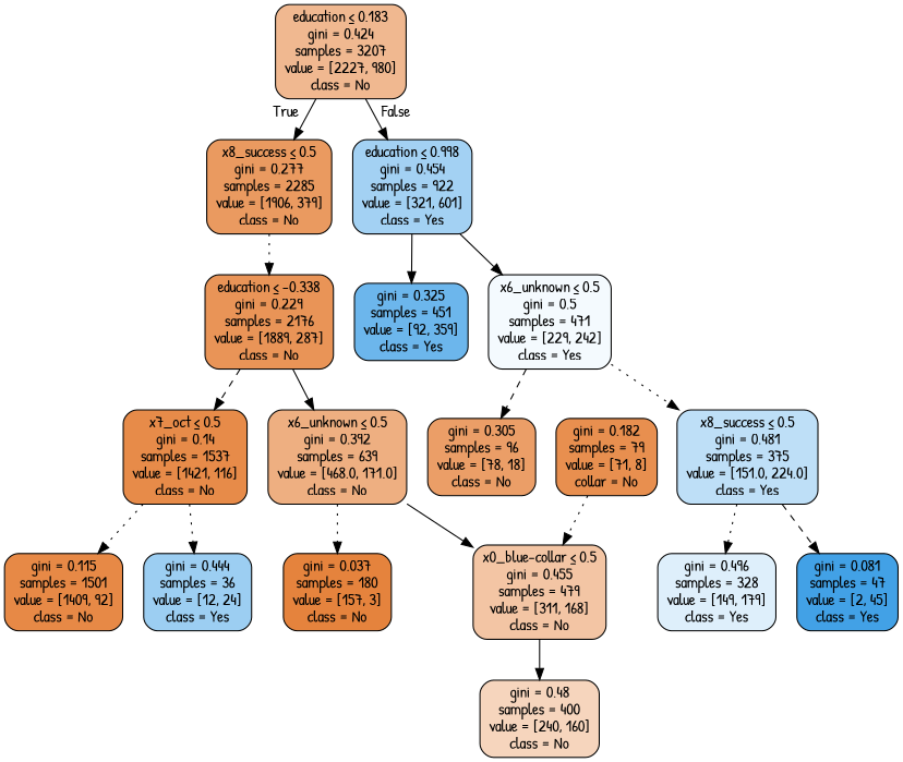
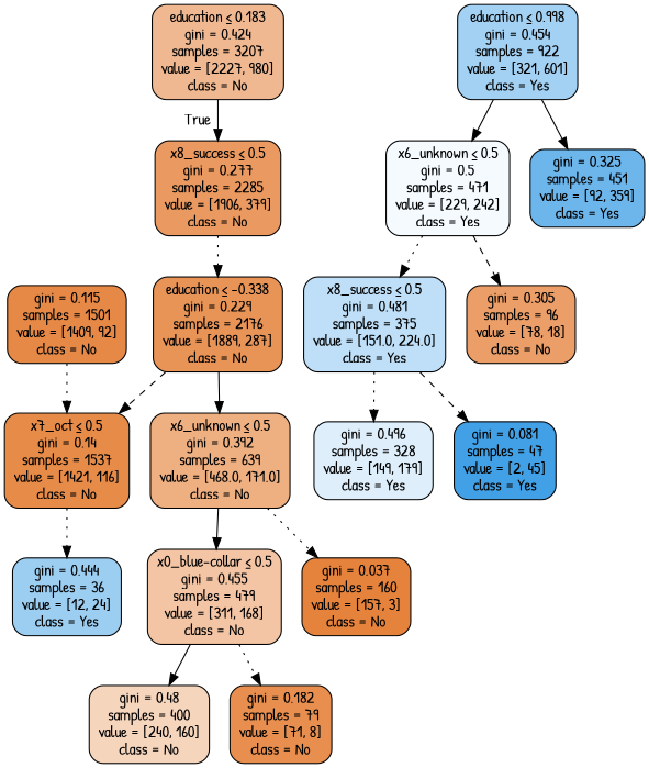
  digraph {
    fontname="Patrick Hand"
    node [color=black fontname="Patrick Hand" shape=box style="filled, rounded"]
    edge [fontname="Patrick Hand" style=solid]
    n1 [fillcolor="#f0b890" label=<education &le; 0.183<br/>gini = 0.424<br/>samples = 3207<br/>value = [2227, 980]<br/>class = No>]
    n2 [fillcolor="#ea9a60" label=<x8_success &le; 0.5<br/>gini = 0.277<br/>samples = 2285<br/>value = [1906, 379]<br/>class = No>]
    n3 [fillcolor="#a3d1f3" label=<education &le; 0.998<br/>gini = 0.454<br/>samples = 922<br/>value = [321, 601]<br/>class = Yes>]
    n4 [fillcolor="#e99457" label=<education &le; -0.338<br/>gini = 0.229<br/>samples = 2176<br/>value = [1889, 287]<br/>class = No>]
    n5 [fillcolor="#f4fafe" label=<x6_unknown &le; 0.5<br/>gini = 0.5<br/>samples = 471<br/>value = [229, 242]<br/>class = Yes>]
    n6 [fillcolor="#6cb6ec" label=<gini = 0.325<br/>samples = 451<br/>value = [92, 359]<br/>class = Yes>]
    n7 [fillcolor="#e78b49" label=<x7_oct &le; 0.5<br/>gini = 0.14<br/>samples = 1537<br/>value = [1421, 116]<br/>class = No>]
    n8 [fillcolor="#eeaf81" label=<x6_unknown &le; 0.5<br/>gini = 0.392<br/>samples = 639<br/>value = [468.0, 171.0]<br/>class = No>]
    n9 [fillcolor="#e78946" label=<gini = 0.115<br/>samples = 1501<br/>value = [1409, 92]<br/>class = No>]
    n10 [fillcolor="#9ccef2" label=<gini = 0.444<br/>samples = 36<br/>value = [12, 24]<br/>class = Yes>]
    n11 [fillcolor="#f3c5a4" label=<x0_blue-collar &le; 0.5<br/>gini = 0.455<br/>samples = 479<br/>value = [311, 168]<br/>class = No>]
-   n12 [fillcolor="#e5833d" label=<gini = 0.037<br/>samples = 180<br/>value = [157, 3]<br/>class = No>]
+   n12 [fillcolor="#e5833d" label=<gini = 0.037<br/>samples = 160<br/>value = [157, 3]<br/>class = No>]
    n13 [fillcolor="#f6d5bd" label=<gini = 0.48<br/>samples = 400<br/>value = [240, 160]<br/>class = No>]
-   n14 [fillcolor="#e88f4f" label=<gini = 0.182<br/>samples = 79<br/>value = [71, 8]<br/>collar = No>]
+   n14 [fillcolor="#e88f4f" label=<gini = 0.182<br/>samples = 79<br/>value = [71, 8]<br/>class = No>]
    n15 [fillcolor="#bedff7" label=<x8_success &le; 0.5<br/>gini = 0.481<br/>samples = 375<br/>value = [151.0, 224.0]<br/>class = Yes>]
    n16 [fillcolor="#eb9e67" label=<gini = 0.305<br/>samples = 96<br/>value = [78, 18]<br/>class = No>]
    n17 [fillcolor="#deeffb" label=<gini = 0.496<br/>samples = 328<br/>value = [149, 179]<br/>class = Yes>]
    n18 [fillcolor="#42a1e6" label=<gini = 0.081<br/>samples = 47<br/>value = [2, 45]<br/>class = Yes>]
    n1 -> n2 [headlabel=True labelangle=45 labeldistance=2.5]
-   n1 -> n3 [headlabel=False labelangle=-45 labeldistance=2.5]
    n2 -> n4 [style=dotted]
    n3 -> n5
    n3 -> n6
    n4 -> n7 [style=dashed]
    n4 -> n8
    n5 -> n15 [style=dotted]
    n5 -> n16 [style=dashed]
-   n7 -> n9 [style=dotted]
+   n9 -> n7 [style=dotted]
    n7 -> n10 [style=dotted]
    n8 -> n11
    n8 -> n12 [style=dotted]
    n11 -> n13
-   n14 -> n11 [style=dotted]
+   n11 -> n14 [style=dotted]
    n15 -> n17 [style=dotted]
    n15 -> n18 [style=dashed]
  }
